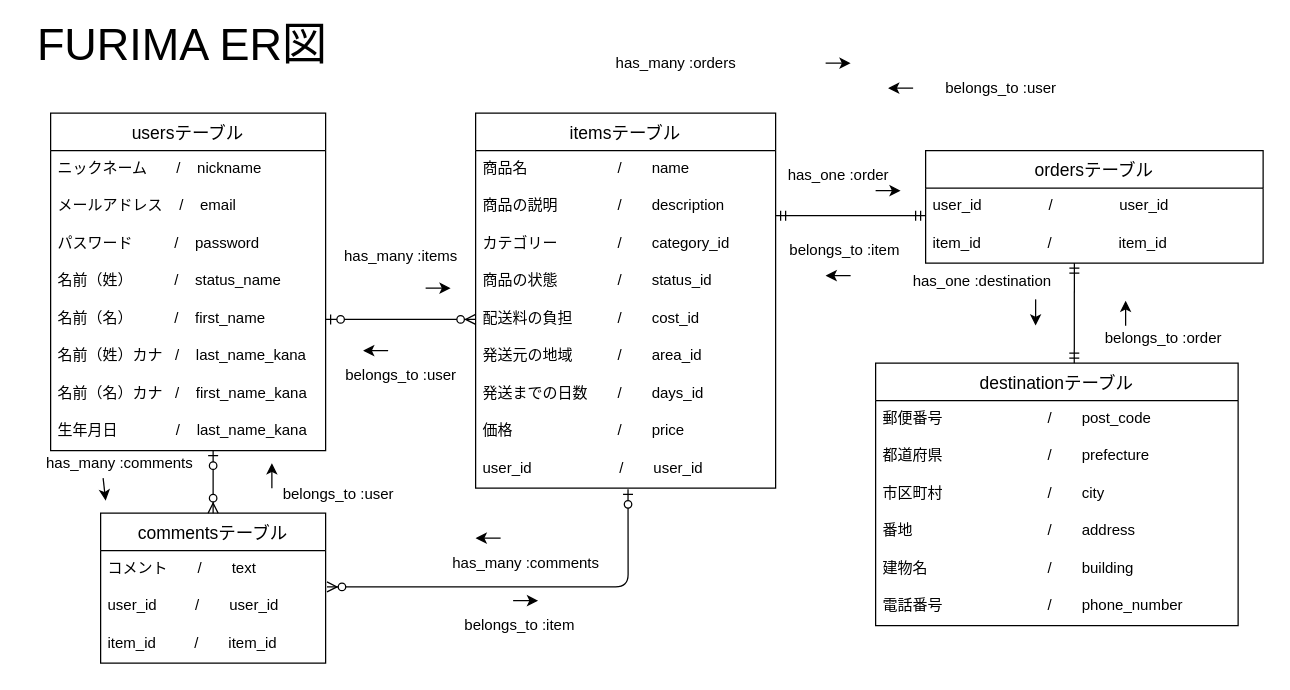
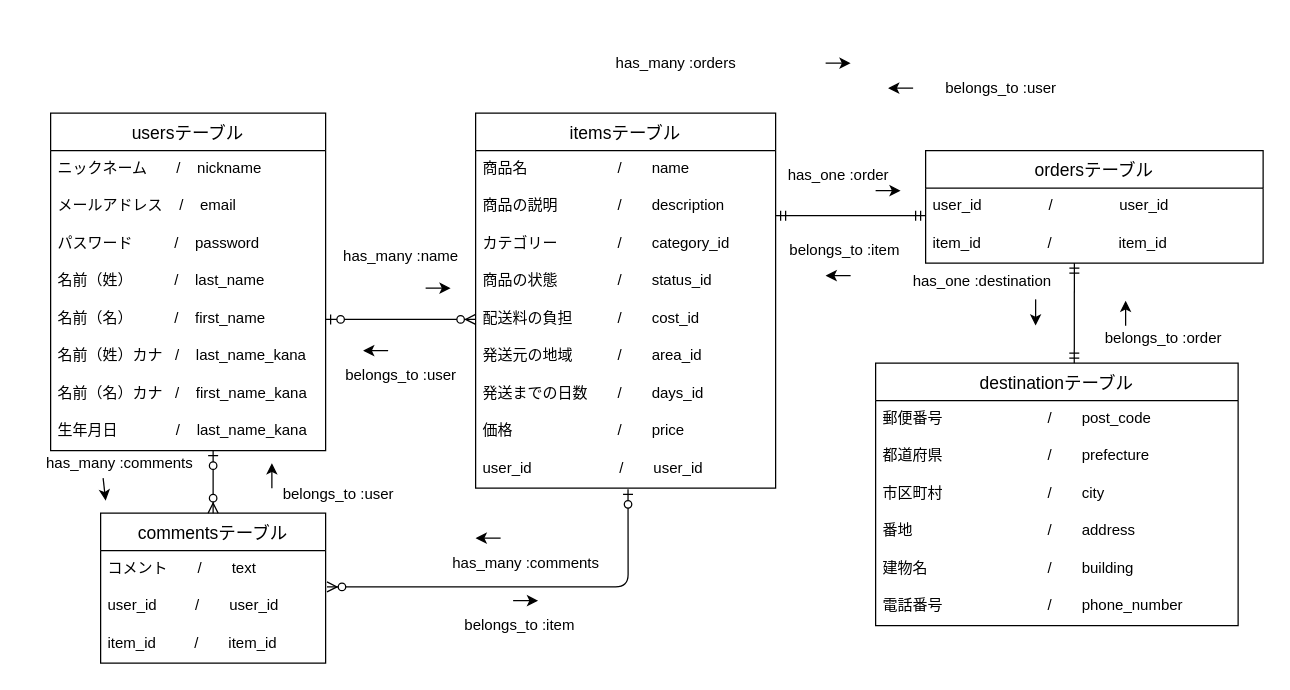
  <mxCell id="0" />
  <mxCell id="1" parent="0" />
  <mxCell id="2" value="usersテーブル" style="swimlane;fontStyle=0;childLayout=stackLayout;horizontal=1;startSize=30;horizontalStack=0;resizeParent=1;resizeParentMax=0;resizeLast=0;collapsible=1;marginBottom=0;align=center;fontSize=14;" parent="1" vertex="1"><mxGeometry x="40" y="90" width="220" height="270" as="geometry" /></mxCell>
  <mxCell id="3" value="ニックネーム       /    nickname" style="text;strokeColor=none;fillColor=none;spacingLeft=4;spacingRight=4;overflow=hidden;rotatable=0;points=[[0,0.5],[1,0.5]];portConstraint=eastwest;fontSize=12;" parent="2" vertex="1"><mxGeometry y="30" width="220" height="30" as="geometry" /></mxCell>
  <mxCell id="4" value="メールアドレス    /    email" style="text;strokeColor=none;fillColor=none;spacingLeft=4;spacingRight=4;overflow=hidden;rotatable=0;points=[[0,0.5],[1,0.5]];portConstraint=eastwest;fontSize=12;" parent="2" vertex="1"><mxGeometry y="60" width="220" height="30" as="geometry" /></mxCell>
  <mxCell id="5" value="パスワード          /    password" style="text;strokeColor=none;fillColor=none;spacingLeft=4;spacingRight=4;overflow=hidden;rotatable=0;points=[[0,0.5],[1,0.5]];portConstraint=eastwest;fontSize=12;" parent="2" vertex="1"><mxGeometry y="90" width="220" height="30" as="geometry" /></mxCell>
- <mxCell id="6" value="名前（姓）          /    status_name" style="text;strokeColor=none;fillColor=none;spacingLeft=4;spacingRight=4;overflow=hidden;rotatable=0;points=[[0,0.5],[1,0.5]];portConstraint=eastwest;fontSize=12;" parent="2" vertex="1"><mxGeometry y="120" width="220" height="30" as="geometry" /></mxCell>
+ <mxCell id="6" value="名前（姓）          /    last_name" style="text;strokeColor=none;fillColor=none;spacingLeft=4;spacingRight=4;overflow=hidden;rotatable=0;points=[[0,0.5],[1,0.5]];portConstraint=eastwest;fontSize=12;" parent="2" vertex="1"><mxGeometry y="120" width="220" height="30" as="geometry" /></mxCell>
  <mxCell id="7" value="名前（名）          /    first_name" style="text;strokeColor=none;fillColor=none;spacingLeft=4;spacingRight=4;overflow=hidden;rotatable=0;points=[[0,0.5],[1,0.5]];portConstraint=eastwest;fontSize=12;" parent="2" vertex="1"><mxGeometry y="150" width="220" height="30" as="geometry" /></mxCell>
  <mxCell id="8" value="名前（姓）カナ   /    last_name_kana" style="text;strokeColor=none;fillColor=none;spacingLeft=4;spacingRight=4;overflow=hidden;rotatable=0;points=[[0,0.5],[1,0.5]];portConstraint=eastwest;fontSize=12;" parent="2" vertex="1"><mxGeometry y="180" width="220" height="30" as="geometry" /></mxCell>
  <mxCell id="9" value="名前（名）カナ   /    first_name_kana" style="text;strokeColor=none;fillColor=none;spacingLeft=4;spacingRight=4;overflow=hidden;rotatable=0;points=[[0,0.5],[1,0.5]];portConstraint=eastwest;fontSize=12;" parent="2" vertex="1"><mxGeometry y="210" width="220" height="30" as="geometry" /></mxCell>
  <mxCell id="10" value="生年月日              /    last_name_kana" style="text;strokeColor=none;fillColor=none;spacingLeft=4;spacingRight=4;overflow=hidden;rotatable=0;points=[[0,0.5],[1,0.5]];portConstraint=eastwest;fontSize=12;" parent="2" vertex="1"><mxGeometry y="240" width="220" height="30" as="geometry" /></mxCell>
- <mxCell id="11" value="&lt;font style=&quot;font-size: 36px&quot;&gt;FURIMA ER図&lt;/font&gt;" style="text;html=1;align=center;verticalAlign=middle;resizable=0;points=[];autosize=1;strokeColor=none;fillColor=none;" parent="1" vertex="1"><mxGeometry y="20" width="250" height="30" as="geometry" x="20" /></mxCell>
  <mxCell id="12" value="itemsテーブル" style="swimlane;fontStyle=0;childLayout=stackLayout;horizontal=1;startSize=30;horizontalStack=0;resizeParent=1;resizeParentMax=0;resizeLast=0;collapsible=1;marginBottom=0;align=center;fontSize=14;" parent="1" vertex="1"><mxGeometry x="380" y="90" width="240" height="300" as="geometry" /></mxCell>
  <mxCell id="13" value="商品名　　　　　　/　　name" style="text;strokeColor=none;fillColor=none;spacingLeft=4;spacingRight=4;overflow=hidden;rotatable=0;points=[[0,0.5],[1,0.5]];portConstraint=eastwest;fontSize=12;" parent="12" vertex="1"><mxGeometry y="30" width="240" height="30" as="geometry" /></mxCell>
  <mxCell id="14" value="商品の説明　　　　/　　description" style="text;strokeColor=none;fillColor=none;spacingLeft=4;spacingRight=4;overflow=hidden;rotatable=0;points=[[0,0.5],[1,0.5]];portConstraint=eastwest;fontSize=12;" parent="12" vertex="1"><mxGeometry y="60" width="240" height="30" as="geometry" /></mxCell>
  <mxCell id="15" value="カテゴリー　　　　/　　category_id" style="text;strokeColor=none;fillColor=none;spacingLeft=4;spacingRight=4;overflow=hidden;rotatable=0;points=[[0,0.5],[1,0.5]];portConstraint=eastwest;fontSize=12;" parent="12" vertex="1"><mxGeometry y="90" width="240" height="30" as="geometry" /></mxCell>
  <mxCell id="16" value="商品の状態　　　　/　　status_id" style="text;strokeColor=none;fillColor=none;spacingLeft=4;spacingRight=4;overflow=hidden;rotatable=0;points=[[0,0.5],[1,0.5]];portConstraint=eastwest;fontSize=12;" parent="12" vertex="1"><mxGeometry y="120" width="240" height="30" as="geometry" /></mxCell>
  <mxCell id="17" value="配送料の負担　　　/　　cost_id" style="text;strokeColor=none;fillColor=none;spacingLeft=4;spacingRight=4;overflow=hidden;rotatable=0;points=[[0,0.5],[1,0.5]];portConstraint=eastwest;fontSize=12;" parent="12" vertex="1"><mxGeometry y="150" width="240" height="30" as="geometry" /></mxCell>
  <mxCell id="18" value="発送元の地域　　　/　　area_id" style="text;strokeColor=none;fillColor=none;spacingLeft=4;spacingRight=4;overflow=hidden;rotatable=0;points=[[0,0.5],[1,0.5]];portConstraint=eastwest;fontSize=12;" parent="12" vertex="1"><mxGeometry y="180" width="240" height="30" as="geometry" /></mxCell>
  <mxCell id="19" value="発送までの日数　　/　　days_id" style="text;strokeColor=none;fillColor=none;spacingLeft=4;spacingRight=4;overflow=hidden;rotatable=0;points=[[0,0.5],[1,0.5]];portConstraint=eastwest;fontSize=12;" parent="12" vertex="1"><mxGeometry y="210" width="240" height="30" as="geometry" /></mxCell>
  <mxCell id="20" value="価格　　　　　　　/　　price" style="text;strokeColor=none;fillColor=none;spacingLeft=4;spacingRight=4;overflow=hidden;rotatable=0;points=[[0,0.5],[1,0.5]];portConstraint=eastwest;fontSize=12;" parent="12" vertex="1"><mxGeometry y="240" width="240" height="30" as="geometry" /></mxCell>
  <mxCell id="21" value="user_id　　　　　   /　　user_id" style="text;strokeColor=none;fillColor=none;spacingLeft=4;spacingRight=4;overflow=hidden;rotatable=0;points=[[0,0.5],[1,0.5]];portConstraint=eastwest;fontSize=12;" parent="12" vertex="1"><mxGeometry y="270" width="240" height="30" as="geometry" /></mxCell>
  <mxCell id="22" value="destinationテーブル" style="swimlane;fontStyle=0;childLayout=stackLayout;horizontal=1;startSize=30;horizontalStack=0;resizeParent=1;resizeParentMax=0;resizeLast=0;collapsible=1;marginBottom=0;align=center;fontSize=14;" parent="1" vertex="1"><mxGeometry x="700" y="290" width="290" height="210" as="geometry" /></mxCell>
  <mxCell id="23" value="郵便番号　　　　　　　/　　post_code" style="text;strokeColor=none;fillColor=none;spacingLeft=4;spacingRight=4;overflow=hidden;rotatable=0;points=[[0,0.5],[1,0.5]];portConstraint=eastwest;fontSize=12;" parent="22" vertex="1"><mxGeometry y="30" width="290" height="30" as="geometry" /></mxCell>
  <mxCell id="24" value="都道府県　　　　　　　/　　prefecture" style="text;strokeColor=none;fillColor=none;spacingLeft=4;spacingRight=4;overflow=hidden;rotatable=0;points=[[0,0.5],[1,0.5]];portConstraint=eastwest;fontSize=12;" parent="22" vertex="1"><mxGeometry y="60" width="290" height="30" as="geometry" /></mxCell>
  <mxCell id="25" value="市区町村　　　　　　　/　　city" style="text;strokeColor=none;fillColor=none;spacingLeft=4;spacingRight=4;overflow=hidden;rotatable=0;points=[[0,0.5],[1,0.5]];portConstraint=eastwest;fontSize=12;" parent="22" vertex="1"><mxGeometry y="90" width="290" height="30" as="geometry" /></mxCell>
  <mxCell id="26" value="番地　　　　　　　　　/　　address" style="text;strokeColor=none;fillColor=none;spacingLeft=4;spacingRight=4;overflow=hidden;rotatable=0;points=[[0,0.5],[1,0.5]];portConstraint=eastwest;fontSize=12;" parent="22" vertex="1"><mxGeometry y="120" width="290" height="30" as="geometry" /></mxCell>
  <mxCell id="27" value="建物名　　　　　　　　/　　building" style="text;strokeColor=none;fillColor=none;spacingLeft=4;spacingRight=4;overflow=hidden;rotatable=0;points=[[0,0.5],[1,0.5]];portConstraint=eastwest;fontSize=12;" parent="22" vertex="1"><mxGeometry y="150" width="290" height="30" as="geometry" /></mxCell>
  <mxCell id="28" value="電話番号　　　　　　　/　　phone_number" style="text;strokeColor=none;fillColor=none;spacingLeft=4;spacingRight=4;overflow=hidden;rotatable=0;points=[[0,0.5],[1,0.5]];portConstraint=eastwest;fontSize=12;" parent="22" vertex="1"><mxGeometry y="180" width="290" height="30" as="geometry" /></mxCell>
  <mxCell id="29" value="commentsテーブル" style="swimlane;fontStyle=0;childLayout=stackLayout;horizontal=1;startSize=30;horizontalStack=0;resizeParent=1;resizeParentMax=0;resizeLast=0;collapsible=1;marginBottom=0;align=center;fontSize=14;" parent="1" vertex="1"><mxGeometry x="80" y="410" width="180" height="120" as="geometry" /></mxCell>
  <mxCell id="30" value="コメント　　/　　text" style="text;strokeColor=none;fillColor=none;spacingLeft=4;spacingRight=4;overflow=hidden;rotatable=0;points=[[0,0.5],[1,0.5]];portConstraint=eastwest;fontSize=12;" parent="29" vertex="1"><mxGeometry y="30" width="180" height="30" as="geometry" /></mxCell>
  <mxCell id="31" value="user_id　　  /　　user_id" style="text;strokeColor=none;fillColor=none;spacingLeft=4;spacingRight=4;overflow=hidden;rotatable=0;points=[[0,0.5],[1,0.5]];portConstraint=eastwest;fontSize=12;" parent="29" vertex="1"><mxGeometry y="60" width="180" height="30" as="geometry" /></mxCell>
  <mxCell id="32" value="item_id　　  /　　item_id" style="text;strokeColor=none;fillColor=none;spacingLeft=4;spacingRight=4;overflow=hidden;rotatable=0;points=[[0,0.5],[1,0.5]];portConstraint=eastwest;fontSize=12;" parent="29" vertex="1"><mxGeometry y="90" width="180" height="30" as="geometry" /></mxCell>
  <mxCell id="33" value="" style="fontSize=12;html=1;endArrow=ERzeroToMany;startArrow=ERzeroToOne;entryX=0.5;entryY=0;entryDx=0;entryDy=0;" parent="1" edge="1" target="29"><mxGeometry width="100" height="100" relative="1" as="geometry"><mxPoint x="170" y="360" as="sourcePoint" /><mxPoint x="145" y="410" as="targetPoint" /></mxGeometry></mxCell>
  <mxCell id="34" value="" style="fontSize=12;html=1;endArrow=ERzeroToMany;startArrow=ERzeroToOne;exitX=0.508;exitY=1.033;exitDx=0;exitDy=0;exitPerimeter=0;entryX=1.006;entryY=-0.033;entryDx=0;entryDy=0;entryPerimeter=0;" parent="1" source="21" target="31" edge="1"><mxGeometry width="100" height="100" relative="1" as="geometry"><mxPoint x="380.96" y="390.99" as="sourcePoint" /><mxPoint x="270" y="421" as="targetPoint" /><Array as="points"><mxPoint x="502" y="469" /></Array></mxGeometry></mxCell>
  <mxCell id="35" value="" style="fontSize=12;html=1;endArrow=ERmandOne;startArrow=ERmandOne;" parent="1" edge="1"><mxGeometry width="100" height="100" relative="1" as="geometry"><mxPoint x="620" y="172" as="sourcePoint" /><mxPoint x="740" y="172" as="targetPoint" /><Array as="points" /></mxGeometry></mxCell>
  <mxCell id="36" value="ordersテーブル" style="swimlane;fontStyle=0;childLayout=stackLayout;horizontal=1;startSize=30;horizontalStack=0;resizeParent=1;resizeParentMax=0;resizeLast=0;collapsible=1;marginBottom=0;align=center;fontSize=14;" parent="1" vertex="1"><mxGeometry x="740" y="120" width="270" height="90" as="geometry" /></mxCell>
  <mxCell id="37" value="user_id                /                user_id" style="text;strokeColor=none;fillColor=none;spacingLeft=4;spacingRight=4;overflow=hidden;rotatable=0;points=[[0,0.5],[1,0.5]];portConstraint=eastwest;fontSize=12;" parent="36" vertex="1"><mxGeometry y="30" width="270" height="30" as="geometry" /></mxCell>
  <mxCell id="38" value="item_id                /                item_id" style="text;strokeColor=none;fillColor=none;spacingLeft=4;spacingRight=4;overflow=hidden;rotatable=0;points=[[0,0.5],[1,0.5]];portConstraint=eastwest;fontSize=12;" parent="36" vertex="1"><mxGeometry y="60" width="270" height="30" as="geometry" /></mxCell>
  <mxCell id="39" value="" style="fontSize=12;html=1;endArrow=ERmandOne;startArrow=ERmandOne;exitX=0.548;exitY=0;exitDx=0;exitDy=0;exitPerimeter=0;" parent="1" source="22" edge="1"><mxGeometry width="100" height="100" relative="1" as="geometry"><mxPoint x="700" y="370" as="sourcePoint" /><mxPoint x="859" y="210" as="targetPoint" /></mxGeometry></mxCell>
  <mxCell id="40" value="belongs_to :order" style="text;html=1;align=center;verticalAlign=middle;resizable=0;points=[];autosize=1;strokeColor=none;fillColor=none;" parent="1" vertex="1"><mxGeometry x="875" y="260" width="110" height="20" as="geometry" /></mxCell>
  <mxCell id="41" value="" style="endArrow=classic;html=1;" parent="1" edge="1"><mxGeometry width="50" height="50" relative="1" as="geometry"><mxPoint x="900" y="260" as="sourcePoint" /><mxPoint x="900" y="240" as="targetPoint" /><Array as="points" /></mxGeometry></mxCell>
  <mxCell id="42" value="has_one :destination" style="text;html=1;align=center;verticalAlign=middle;resizable=0;points=[];autosize=1;strokeColor=none;fillColor=none;" parent="1" vertex="1"><mxGeometry x="720" y="215" width="130" height="20" as="geometry" /></mxCell>
  <mxCell id="43" value="" style="endArrow=classic;html=1;exitX=0.831;exitY=1.2;exitDx=0;exitDy=0;exitPerimeter=0;" parent="1" edge="1" source="42"><mxGeometry width="50" height="50" relative="1" as="geometry"><mxPoint x="779" y="240" as="sourcePoint" /><mxPoint x="828" y="260" as="targetPoint" /><Array as="points"><mxPoint x="828" y="250" /></Array></mxGeometry></mxCell>
  <mxCell id="44" value="has_one :order" style="text;html=1;align=center;verticalAlign=middle;resizable=0;points=[];autosize=1;strokeColor=none;fillColor=none;" parent="1" vertex="1"><mxGeometry x="620" y="130" width="100" height="20" as="geometry" /></mxCell>
  <mxCell id="45" value="" style="endArrow=classic;html=1;" parent="1" edge="1"><mxGeometry width="50" height="50" relative="1" as="geometry"><mxPoint x="700" y="152" as="sourcePoint" /><mxPoint x="720" y="152" as="targetPoint" /><Array as="points"><mxPoint x="710" y="152" /><mxPoint x="700" y="152" /></Array></mxGeometry></mxCell>
  <mxCell id="46" value="" style="edgeStyle=none;html=1;" parent="1" edge="1"><mxGeometry relative="1" as="geometry"><mxPoint x="680" y="220" as="sourcePoint" /><mxPoint x="660" y="220" as="targetPoint" /></mxGeometry></mxCell>
  <mxCell id="47" value="belongs_to :item" style="text;html=1;align=center;verticalAlign=middle;resizable=0;points=[];autosize=1;strokeColor=none;fillColor=none;" parent="1" vertex="1"><mxGeometry x="625" y="190" width="100" height="20" as="geometry" /></mxCell>
  <mxCell id="48" value="belongs_to :item" style="text;html=1;align=center;verticalAlign=middle;resizable=0;points=[];autosize=1;strokeColor=none;fillColor=none;" parent="1" vertex="1"><mxGeometry x="365" y="490" width="100" height="20" as="geometry" /></mxCell>
  <mxCell id="49" value="has_many :comments" style="text;html=1;align=center;verticalAlign=middle;resizable=0;points=[];autosize=1;strokeColor=none;fillColor=none;" parent="1" vertex="1"><mxGeometry x="355" y="440" width="130" height="20" as="geometry" /></mxCell>
  <mxCell id="50" value="" style="edgeStyle=none;html=1;" parent="1" edge="1"><mxGeometry relative="1" as="geometry"><mxPoint x="400" y="430" as="sourcePoint" /><mxPoint x="380" y="430" as="targetPoint" /><Array as="points"><mxPoint x="380" y="430" /></Array></mxGeometry></mxCell>
  <mxCell id="51" value="" style="fontSize=12;html=1;endArrow=ERzeroToMany;startArrow=ERzeroToOne;exitX=1;exitY=0.5;exitDx=0;exitDy=0;" edge="1" parent="1" source="7"><mxGeometry width="100" height="100" relative="1" as="geometry"><mxPoint x="310" y="360" as="sourcePoint" /><mxPoint x="380" y="255" as="targetPoint" /></mxGeometry></mxCell>
  <mxCell id="52" value="belongs_to :user" style="text;html=1;align=center;verticalAlign=middle;resizable=0;points=[];autosize=1;strokeColor=none;fillColor=none;" vertex="1" parent="1"><mxGeometry x="750" y="60" width="100" height="20" as="geometry" /></mxCell>
  <mxCell id="53" value="" style="edgeStyle=none;html=1;" edge="1" parent="1"><mxGeometry relative="1" as="geometry"><mxPoint x="730" y="70" as="sourcePoint" /><mxPoint x="710" y="70" as="targetPoint" /></mxGeometry></mxCell>
  <mxCell id="54" value="has_many :orders" style="text;html=1;align=center;verticalAlign=middle;resizable=0;points=[];autosize=1;strokeColor=none;fillColor=none;" vertex="1" parent="1"><mxGeometry x="485" y="40" width="110" height="20" as="geometry" /></mxCell>
  <mxCell id="55" value="" style="endArrow=classic;html=1;" edge="1" parent="1"><mxGeometry width="50" height="50" relative="1" as="geometry"><mxPoint x="660" y="50" as="sourcePoint" /><mxPoint x="680" y="50" as="targetPoint" /><Array as="points" /></mxGeometry></mxCell>
  <mxCell id="56" value="has_many :comments" style="text;html=1;align=center;verticalAlign=middle;resizable=0;points=[];autosize=1;strokeColor=none;fillColor=none;" vertex="1" parent="1"><mxGeometry x="30" y="360" width="130" height="20" as="geometry" /></mxCell>
  <mxCell id="57" value="belongs_to :user" style="text;html=1;align=center;verticalAlign=middle;resizable=0;points=[];autosize=1;strokeColor=none;fillColor=none;" vertex="1" parent="1"><mxGeometry x="220" y="385" width="100" height="20" as="geometry" /></mxCell>
  <mxCell id="58" value="" style="endArrow=classic;html=1;" edge="1" parent="1"><mxGeometry width="50" height="50" relative="1" as="geometry"><mxPoint x="217" y="390" as="sourcePoint" /><mxPoint x="217" y="370" as="targetPoint" /><Array as="points" /></mxGeometry></mxCell>
  <mxCell id="59" value="" style="endArrow=classic;html=1;exitX=0.4;exitY=1.1;exitDx=0;exitDy=0;exitPerimeter=0;" edge="1" parent="1" source="56"><mxGeometry width="50" height="50" relative="1" as="geometry"><mxPoint x="70" y="400" as="sourcePoint" /><mxPoint x="84" y="400" as="targetPoint" /></mxGeometry></mxCell>
- <mxCell id="60" value="has_many :items" style="text;html=1;align=center;verticalAlign=middle;resizable=0;points=[];autosize=1;strokeColor=none;fillColor=none;" vertex="1" parent="1"><mxGeometry x="265" y="195" width="110" height="20" as="geometry" /></mxCell>
+ <mxCell id="60" value="has_many :name" style="text;html=1;align=center;verticalAlign=middle;resizable=0;points=[];autosize=1;strokeColor=none;fillColor=none;" vertex="1" parent="1"><mxGeometry x="265" y="195" width="110" height="20" as="geometry" /></mxCell>
  <mxCell id="61" value="belongs_to :user" style="text;html=1;align=center;verticalAlign=middle;resizable=0;points=[];autosize=1;strokeColor=none;fillColor=none;" vertex="1" parent="1"><mxGeometry x="270" y="290" width="100" height="20" as="geometry" /></mxCell>
  <mxCell id="62" value="" style="edgeStyle=none;html=1;" edge="1" parent="1"><mxGeometry relative="1" as="geometry"><mxPoint x="310" y="280" as="sourcePoint" /><mxPoint x="290" y="280" as="targetPoint" /></mxGeometry></mxCell>
  <mxCell id="63" value="" style="endArrow=classic;html=1;" edge="1" parent="1"><mxGeometry width="50" height="50" relative="1" as="geometry"><mxPoint x="340" y="230" as="sourcePoint" /><mxPoint x="360" y="230" as="targetPoint" /><Array as="points" /></mxGeometry></mxCell>
  <mxCell id="64" value="" style="endArrow=classic;html=1;" edge="1" parent="1"><mxGeometry width="50" height="50" relative="1" as="geometry"><mxPoint x="410" y="480" as="sourcePoint" /><mxPoint x="430" y="480" as="targetPoint" /><Array as="points"><mxPoint x="420" y="480" /></Array></mxGeometry></mxCell>
